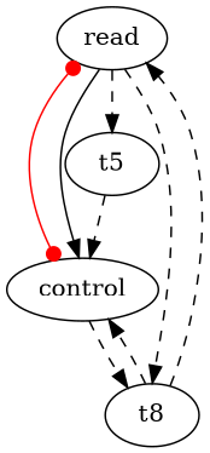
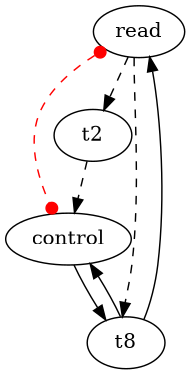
  digraph {
    read
    control
    n3 [label=t8]
-   t2 [label=t5]
-   read -> control [arrowhead=dot arrowtail=dot color=red dir=both]
-   read -> control
+   t2
+   read -> control [arrowhead=dot arrowtail=dot color=red dir=both style=dashed]
    read -> n3 [style=dashed]
    read -> t2 [style=dashed]
-   control -> n3 [style=dashed]
-   n3 -> read [style=dashed]
-   n3 -> control [style=dashed]
+   control -> n3
+   n3 -> read
+   n3 -> control [style=solid]
    t2 -> control [style=dashed]
  }
